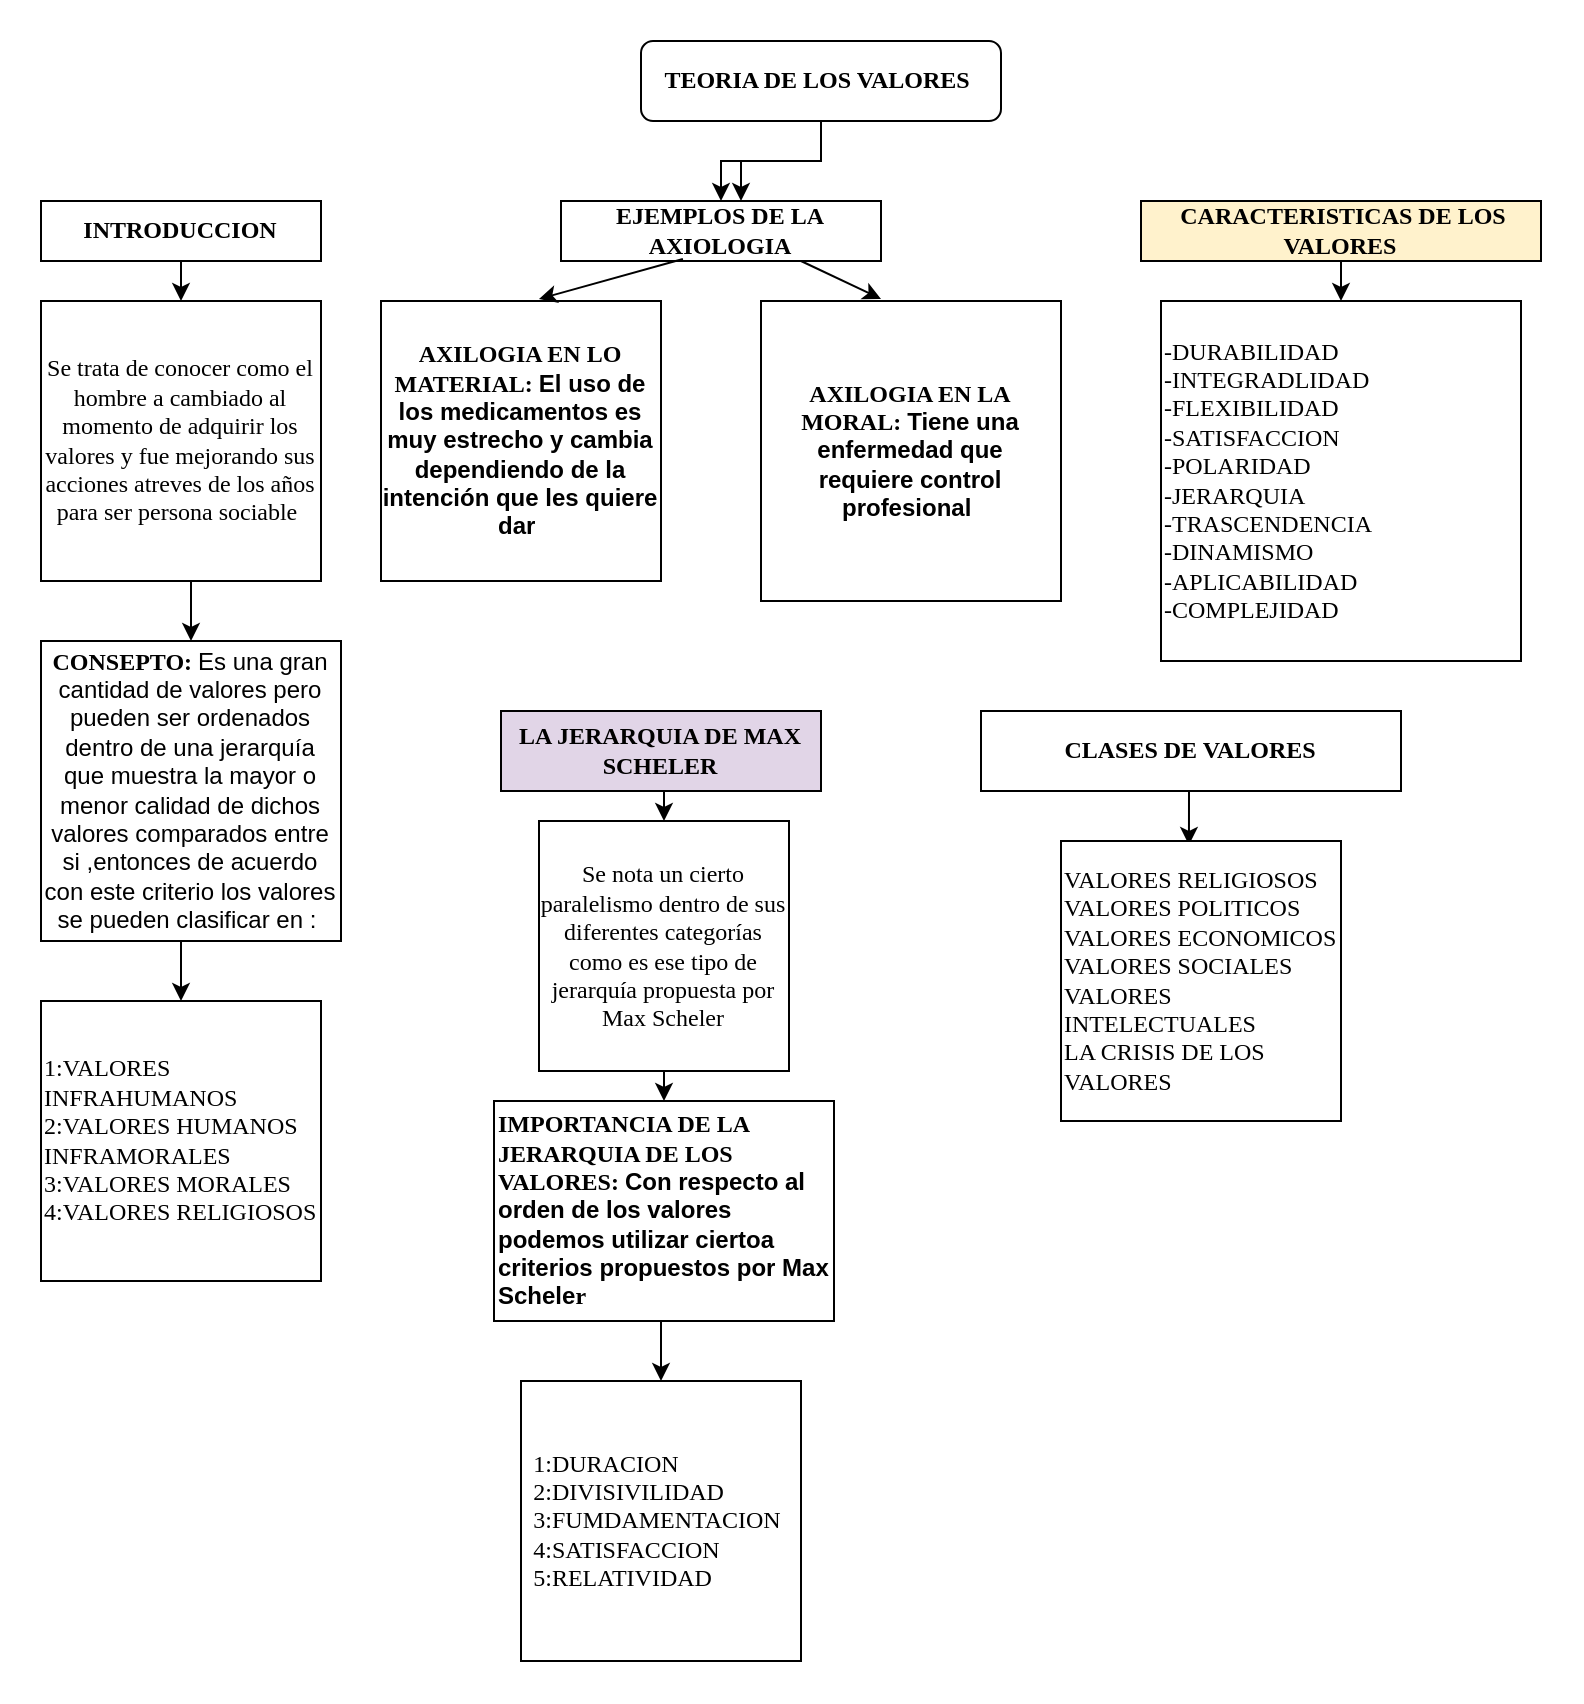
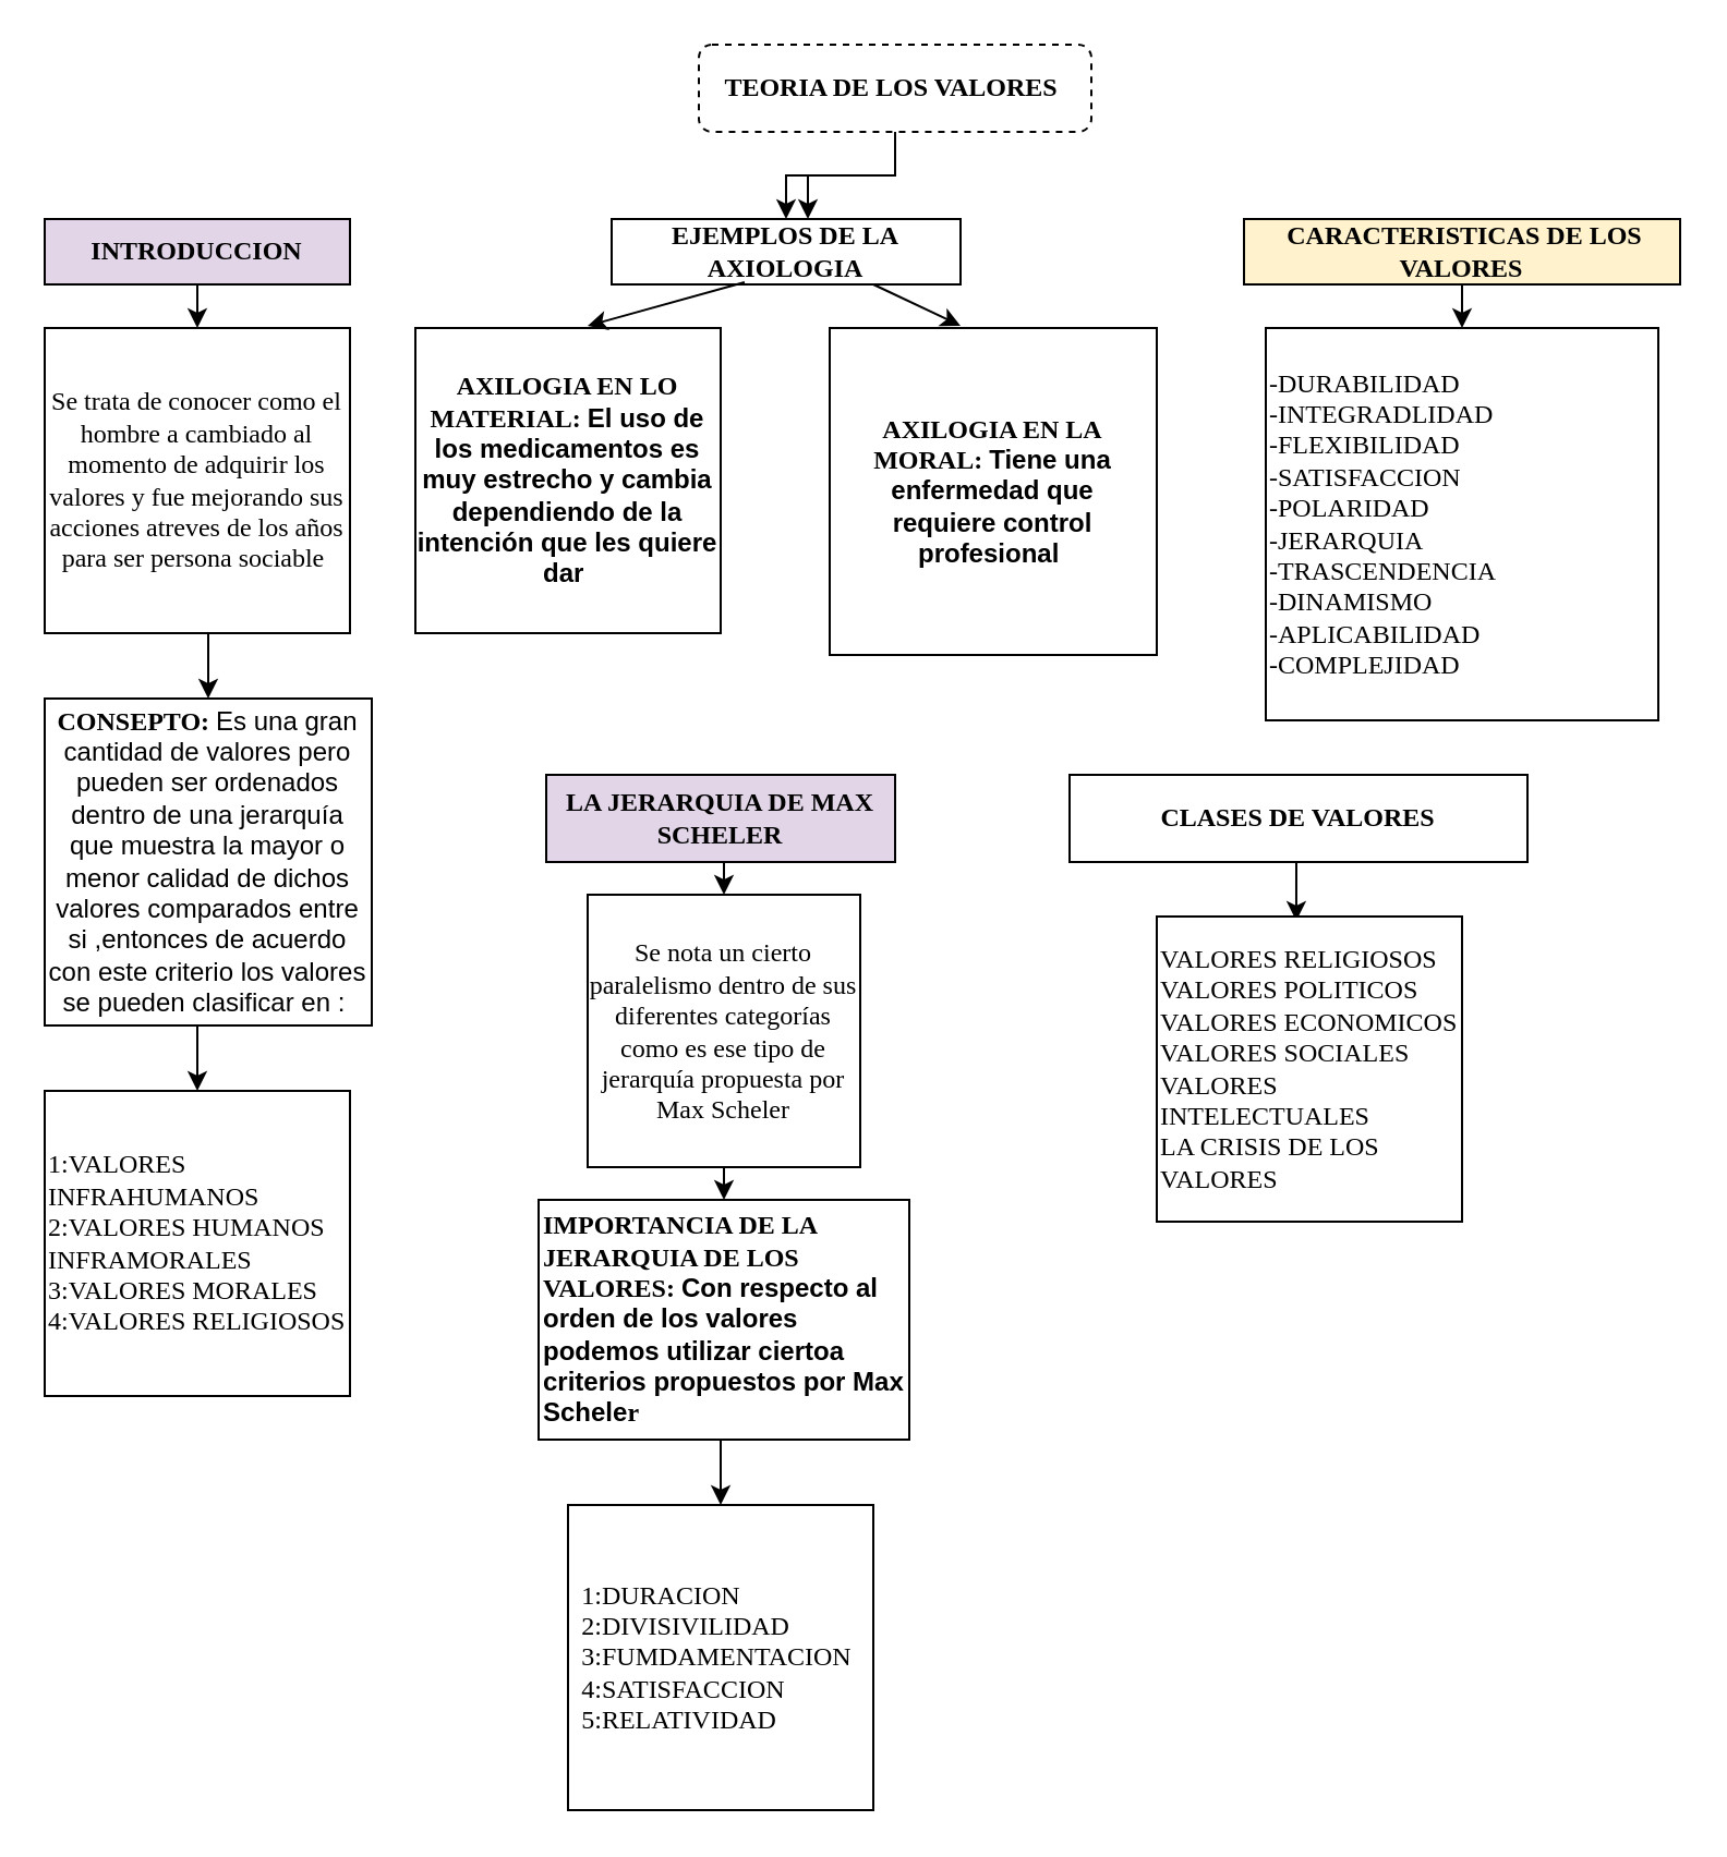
  <mxCell id="0" />
  <mxCell id="1" parent="0" />
  <mxCell id="2" style="edgeStyle=orthogonalEdgeStyle;rounded=0;orthogonalLoop=1;jettySize=auto;html=1;exitX=0.5;exitY=1;exitDx=0;exitDy=0;fontFamily=Verdana;" edge="1" parent="1" source="3" target="8"><mxGeometry relative="1" as="geometry" /></mxCell>
- <mxCell id="3" value="TEORIA DE LOS VALORES&amp;nbsp;" style="rounded=1;whiteSpace=wrap;html=1;fontStyle=1;fontFamily=Verdana;" vertex="1" parent="1"><mxGeometry x="320" y="20" width="180" height="40" as="geometry" /></mxCell>
+ <mxCell id="3" value="TEORIA DE LOS VALORES&amp;nbsp;" style="rounded=1;whiteSpace=wrap;html=1;fontStyle=1;fontFamily=Verdana;dashed=1;" vertex="1" parent="1"><mxGeometry x="320" y="20" width="180" height="40" as="geometry" /></mxCell>
  <mxCell id="4" style="edgeStyle=orthogonalEdgeStyle;rounded=0;orthogonalLoop=1;jettySize=auto;html=1;exitX=0.5;exitY=1;exitDx=0;exitDy=0;entryX=0.5;entryY=0;entryDx=0;entryDy=0;fontFamily=Verdana;" edge="1" parent="1" source="5" target="7"><mxGeometry relative="1" as="geometry" /></mxCell>
- <mxCell id="5" value="&lt;b&gt;INTRODUCCION&lt;/b&gt;" style="rounded=0;whiteSpace=wrap;html=1;fontFamily=Verdana;" vertex="1" parent="1"><mxGeometry x="20" y="100" width="140" height="30" as="geometry" /></mxCell>
+ <mxCell id="5" value="&lt;b&gt;INTRODUCCION&lt;/b&gt;" style="rounded=0;whiteSpace=wrap;html=1;fontFamily=Verdana;fillColor=#e1d5e7;" vertex="1" parent="1"><mxGeometry x="20" y="100" width="140" height="30" as="geometry" /></mxCell>
  <mxCell id="6" style="edgeStyle=orthogonalEdgeStyle;rounded=0;orthogonalLoop=1;jettySize=auto;html=1;exitX=0.5;exitY=1;exitDx=0;exitDy=0;entryX=0.5;entryY=0;entryDx=0;entryDy=0;fontFamily=Verdana;" edge="1" parent="1" source="7" target="18"><mxGeometry relative="1" as="geometry" /></mxCell>
  <mxCell id="7" value="Se trata de conocer como el hombre a cambiado al momento de adquirir los valores y fue mejorando sus acciones atreves de los años para ser persona sociable&amp;nbsp;" style="whiteSpace=wrap;html=1;aspect=fixed;fontFamily=Verdana;" vertex="1" parent="1"><mxGeometry x="20" y="150" width="140" height="140" as="geometry" /></mxCell>
  <mxCell id="8" value="&lt;b&gt;EJEMPLOS DE LA AXIOLOGIA&lt;/b&gt;" style="rounded=0;whiteSpace=wrap;html=1;fontFamily=Verdana;" vertex="1" parent="1"><mxGeometry x="280" y="100" width="160" height="30" as="geometry" /></mxCell>
  <mxCell id="9" value="" style="endArrow=classic;html=1;fontFamily=Verdana;" edge="1" parent="1"><mxGeometry width="50" height="50" relative="1" as="geometry"><mxPoint x="370" y="80" as="sourcePoint" /><mxPoint x="370" y="100" as="targetPoint" /></mxGeometry></mxCell>
  <mxCell id="10" value="&lt;p&gt;&lt;b&gt;AXILOGIA EN LO MATERIAL: &lt;font face=&quot;Helvetica&quot;&gt;El uso de los medicamentos es muy estrecho y cambia dependiendo de la intención&amp;nbsp;que les quiere dar&amp;nbsp;&lt;/font&gt;&lt;/b&gt;&lt;/p&gt;" style="whiteSpace=wrap;html=1;aspect=fixed;fontFamily=Verdana;" vertex="1" parent="1"><mxGeometry x="190" y="150" width="140" height="140" as="geometry" /></mxCell>
  <mxCell id="11" value="&lt;b&gt;AXILOGIA EN LA MORAL: &lt;font face=&quot;Helvetica&quot;&gt;Tiene una enfermedad que requiere&amp;nbsp;control profesional&amp;nbsp;&lt;/font&gt;&lt;/b&gt;" style="whiteSpace=wrap;html=1;aspect=fixed;fontFamily=Verdana;align=center;" vertex="1" parent="1"><mxGeometry x="380" y="150" width="150" height="150" as="geometry" /></mxCell>
  <mxCell id="12" value="" style="endArrow=classic;html=1;fontFamily=Verdana;entryX=0.564;entryY=-0.007;entryDx=0;entryDy=0;entryPerimeter=0;exitX=0.381;exitY=0.967;exitDx=0;exitDy=0;exitPerimeter=0;" edge="1" parent="1" source="8" target="10"><mxGeometry width="50" height="50" relative="1" as="geometry"><mxPoint x="370" y="110" as="sourcePoint" /><mxPoint x="420" y="60" as="targetPoint" /></mxGeometry></mxCell>
  <mxCell id="13" value="" style="endArrow=classic;html=1;fontFamily=Verdana;entryX=0.4;entryY=-0.007;entryDx=0;entryDy=0;entryPerimeter=0;exitX=0.75;exitY=1;exitDx=0;exitDy=0;" edge="1" parent="1" source="8" target="11"><mxGeometry width="50" height="50" relative="1" as="geometry"><mxPoint x="370" y="110" as="sourcePoint" /><mxPoint x="420" y="60" as="targetPoint" /></mxGeometry></mxCell>
  <mxCell id="14" style="edgeStyle=orthogonalEdgeStyle;rounded=0;orthogonalLoop=1;jettySize=auto;html=1;exitX=0.5;exitY=1;exitDx=0;exitDy=0;entryX=0.5;entryY=0;entryDx=0;entryDy=0;fontFamily=Verdana;" edge="1" parent="1" source="15" target="16"><mxGeometry relative="1" as="geometry" /></mxCell>
  <mxCell id="15" value="&lt;b&gt;&amp;nbsp;CARACTERISTICAS DE LOS VALORES&lt;/b&gt;" style="rounded=0;whiteSpace=wrap;html=1;fontFamily=Verdana;fillColor=#fff2cc;" vertex="1" parent="1"><mxGeometry x="570" y="100" width="200" height="30" as="geometry" /></mxCell>
  <mxCell id="16" value="-DURABILIDAD&lt;br&gt;-INTEGRADLIDAD&lt;br&gt;-FLEXIBILIDAD&lt;br&gt;-SATISFACCION&lt;br&gt;-POLARIDAD&lt;br&gt;-JERARQUIA&lt;br&gt;-TRASCENDENCIA&lt;br&gt;-DINAMISMO&lt;br&gt;-APLICABILIDAD&lt;br&gt;-COMPLEJIDAD&amp;nbsp;" style="whiteSpace=wrap;html=1;aspect=fixed;fontFamily=Verdana;align=left;" vertex="1" parent="1"><mxGeometry x="580" y="150" width="180" height="180" as="geometry" /></mxCell>
  <mxCell id="17" style="edgeStyle=orthogonalEdgeStyle;rounded=0;orthogonalLoop=1;jettySize=auto;html=1;exitX=0.5;exitY=1;exitDx=0;exitDy=0;entryX=0.5;entryY=0;entryDx=0;entryDy=0;fontFamily=Verdana;" edge="1" parent="1" source="18" target="19"><mxGeometry relative="1" as="geometry" /></mxCell>
  <mxCell id="18" value="&lt;b&gt;CONSEPTO:&lt;/b&gt;&amp;nbsp;&lt;font face=&quot;Helvetica&quot;&gt;Es una gran cantidad de valores pero pueden ser ordenados dentro de una jerarquía que muestra la mayor o menor calidad de dichos valores comparados entre si ,entonces de acuerdo con este criterio los valores se pueden clasificar en :&lt;/font&gt;&amp;nbsp;" style="whiteSpace=wrap;html=1;aspect=fixed;fontFamily=Verdana;" vertex="1" parent="1"><mxGeometry x="20" y="320" width="150" height="150" as="geometry" /></mxCell>
  <mxCell id="19" value="1:VALORES INFRAHUMANOS&amp;nbsp;&lt;br&gt;2:VALORES HUMANOS INFRAMORALES&lt;br&gt;3:VALORES MORALES&amp;nbsp;&lt;br&gt;4:VALORES RELIGIOSOS" style="whiteSpace=wrap;html=1;aspect=fixed;fontFamily=Verdana;align=left;" vertex="1" parent="1"><mxGeometry x="20" y="500" width="140" height="140" as="geometry" /></mxCell>
  <mxCell id="20" style="edgeStyle=orthogonalEdgeStyle;rounded=0;orthogonalLoop=1;jettySize=auto;html=1;exitX=0.5;exitY=1;exitDx=0;exitDy=0;entryX=0.5;entryY=0;entryDx=0;entryDy=0;fontFamily=Verdana;" edge="1" parent="1" source="21" target="23"><mxGeometry relative="1" as="geometry" /></mxCell>
  <mxCell id="21" value="&lt;b&gt;LA JERARQUIA DE MAX SCHELER&lt;/b&gt;" style="rounded=0;whiteSpace=wrap;html=1;fontFamily=Verdana;align=center;fillColor=#e1d5e7;" vertex="1" parent="1"><mxGeometry x="250" y="355" width="160" height="40" as="geometry" /></mxCell>
  <mxCell id="22" style="edgeStyle=orthogonalEdgeStyle;rounded=0;orthogonalLoop=1;jettySize=auto;html=1;exitX=0.5;exitY=1;exitDx=0;exitDy=0;entryX=0.5;entryY=0;entryDx=0;entryDy=0;fontFamily=Verdana;" edge="1" parent="1" source="23" target="25"><mxGeometry relative="1" as="geometry" /></mxCell>
  <mxCell id="23" value="Se nota un cierto paralelismo dentro de sus diferentes categorías como es ese tipo de jerarquía propuesta por Max Scheler" style="whiteSpace=wrap;html=1;aspect=fixed;fontFamily=Verdana;align=center;" vertex="1" parent="1"><mxGeometry x="269" y="410" width="125" height="125" as="geometry" /></mxCell>
  <mxCell id="24" style="edgeStyle=orthogonalEdgeStyle;rounded=0;orthogonalLoop=1;jettySize=auto;html=1;exitX=0.5;exitY=1;exitDx=0;exitDy=0;entryX=0.5;entryY=0;entryDx=0;entryDy=0;fontFamily=Verdana;" edge="1" parent="1" source="25" target="26"><mxGeometry relative="1" as="geometry" /></mxCell>
  <mxCell id="25" value="&lt;b&gt;IMPORTANCIA DE LA JERARQUIA DE LOS VALORES: &lt;font face=&quot;Helvetica&quot;&gt;Con respecto al orden de los valores podemos utilizar ciertoa criterios propuestos por Max Schele&lt;/font&gt;r&lt;/b&gt;" style="rounded=0;whiteSpace=wrap;html=1;fontFamily=Verdana;align=left;" vertex="1" parent="1"><mxGeometry x="246.5" y="550" width="170" height="110" as="geometry" /></mxCell>
  <mxCell id="26" value="&lt;div style=&quot;text-align: left&quot;&gt;&lt;span&gt;1:DURACION&lt;/span&gt;&lt;/div&gt;&lt;div style=&quot;text-align: left&quot;&gt;&lt;span&gt;2:DIVISIVILIDAD&lt;/span&gt;&lt;/div&gt;&lt;div style=&quot;text-align: left&quot;&gt;&lt;span&gt;3:FUMDAMENTACION&amp;nbsp;&lt;/span&gt;&lt;/div&gt;&lt;div style=&quot;text-align: left&quot;&gt;&lt;span&gt;4:SATISFACCION&lt;/span&gt;&lt;/div&gt;&lt;div style=&quot;text-align: left&quot;&gt;&lt;span&gt;5:RELATIVIDAD&lt;/span&gt;&lt;/div&gt;" style="whiteSpace=wrap;html=1;aspect=fixed;fontFamily=Verdana;align=center;" vertex="1" parent="1"><mxGeometry x="260" y="690" width="140" height="140" as="geometry" /></mxCell>
  <mxCell id="27" style="edgeStyle=orthogonalEdgeStyle;rounded=0;orthogonalLoop=1;jettySize=auto;html=1;exitX=0.5;exitY=1;exitDx=0;exitDy=0;entryX=0.457;entryY=0.014;entryDx=0;entryDy=0;entryPerimeter=0;fontFamily=Verdana;" edge="1" parent="1" source="28" target="29"><mxGeometry relative="1" as="geometry" /></mxCell>
  <mxCell id="28" value="&lt;b&gt;CLASES DE VALORES&lt;/b&gt;" style="rounded=0;whiteSpace=wrap;html=1;fontFamily=Verdana;align=center;" vertex="1" parent="1"><mxGeometry x="490" y="355" width="210" height="40" as="geometry" /></mxCell>
  <mxCell id="29" value="VALORES RELIGIOSOS&lt;br&gt;VALORES POLITICOS&lt;br&gt;VALORES ECONOMICOS&lt;br&gt;VALORES SOCIALES&lt;br&gt;VALORES INTELECTUALES&lt;br&gt;&lt;div&gt;&lt;span&gt;LA CRISIS DE LOS VALORES&lt;/span&gt;&lt;/div&gt;" style="whiteSpace=wrap;html=1;aspect=fixed;fontFamily=Verdana;align=left;" vertex="1" parent="1"><mxGeometry x="530" y="420" width="140" height="140" as="geometry" /></mxCell>
